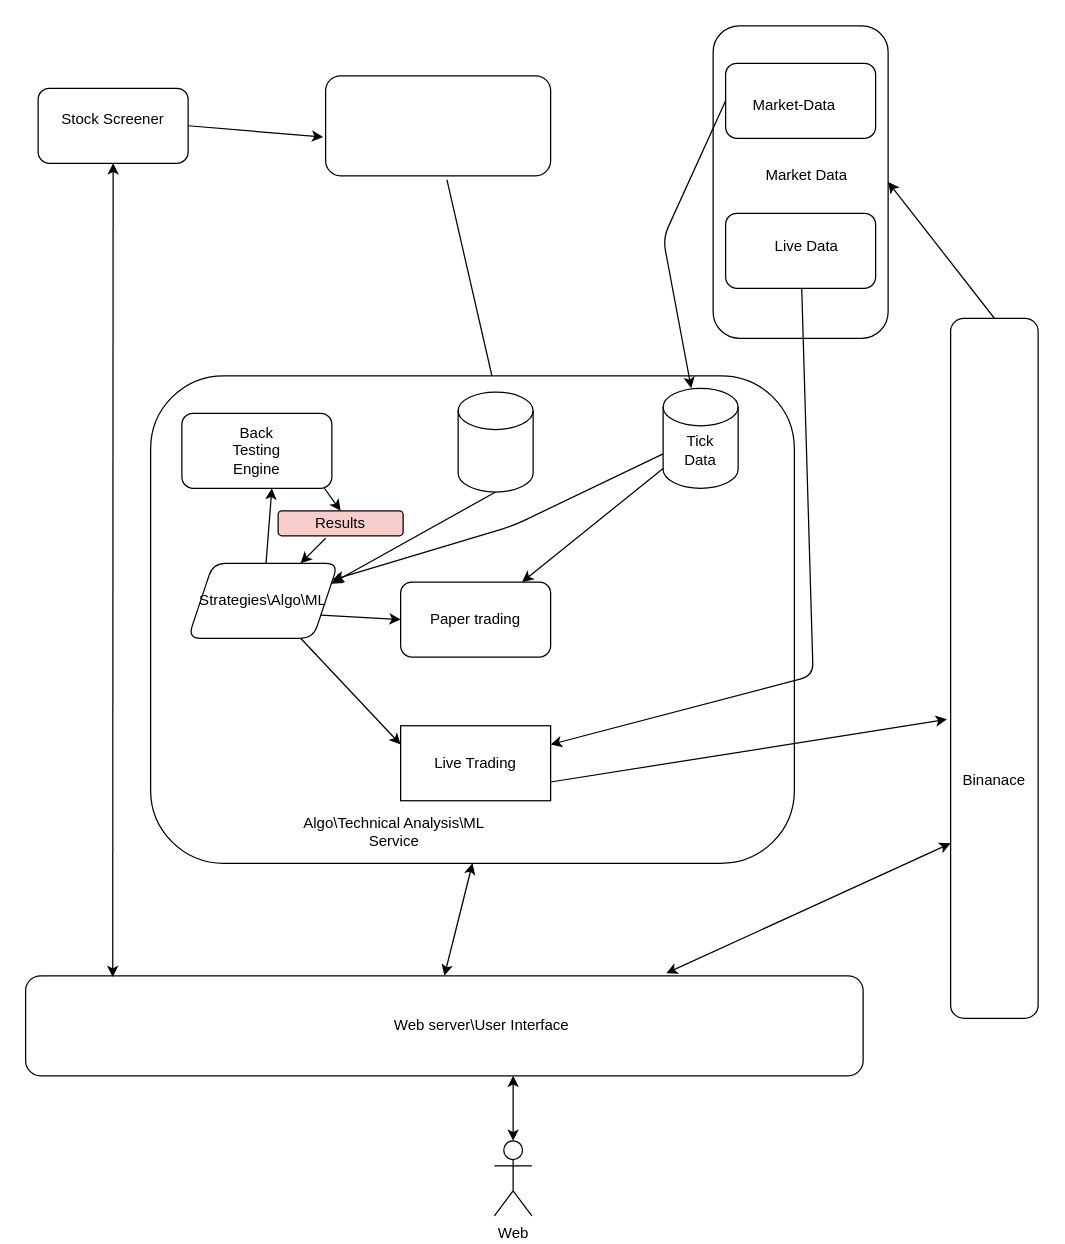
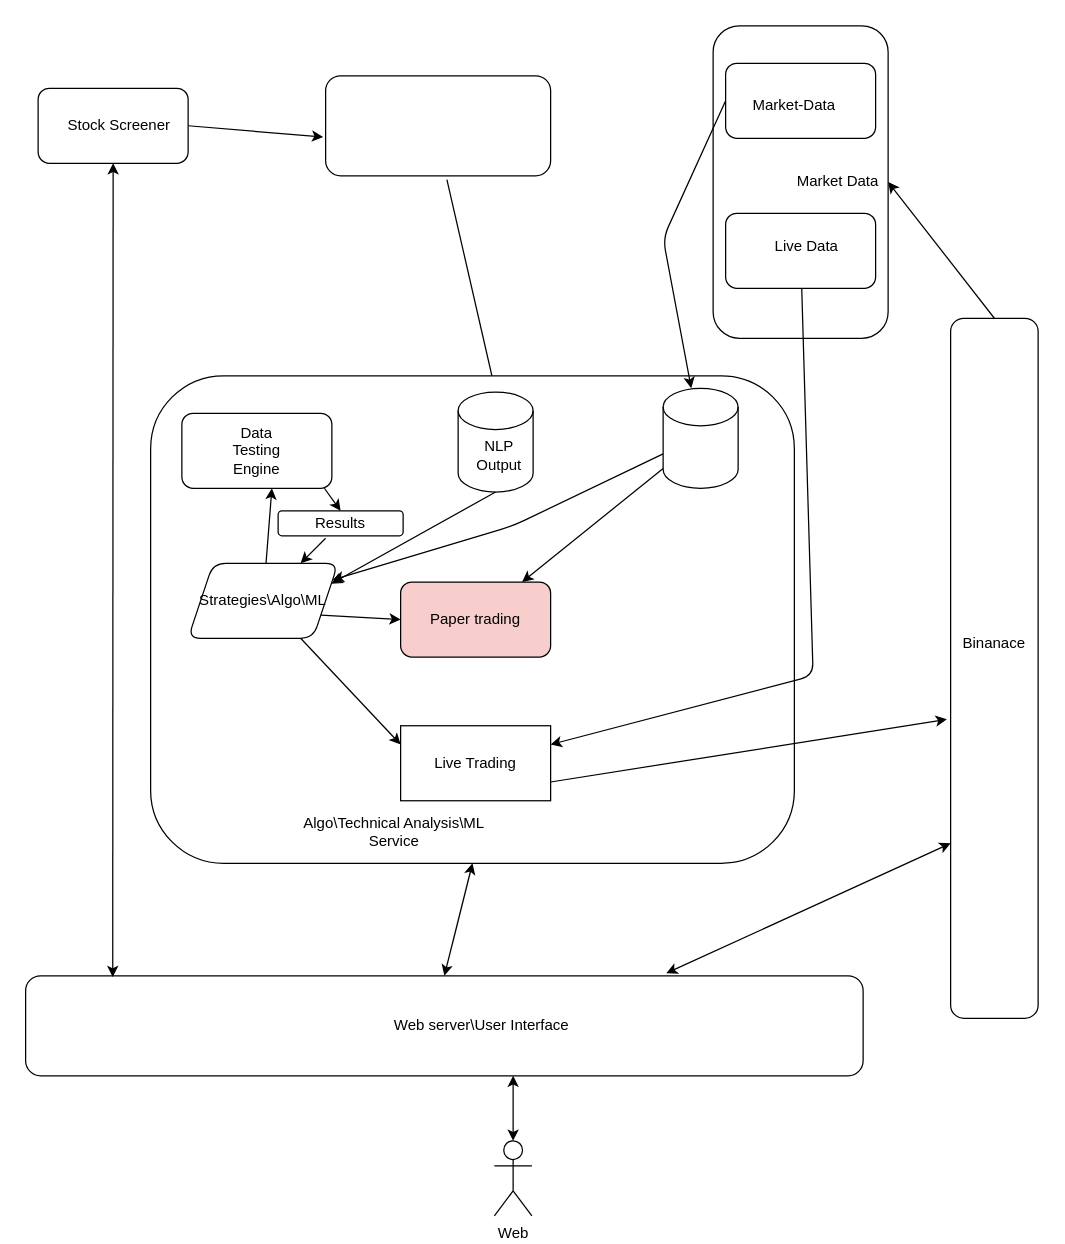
  <mxCell id="0" />
  <mxCell id="1" parent="0" />
  <mxCell id="2" value="" style="endArrow=classic;html=1;exitX=1;exitY=0.5;exitDx=0;exitDy=0;entryX=-0.011;entryY=0.613;entryDx=0;entryDy=0;entryPerimeter=0;labelBackgroundColor=none;fontColor=default;rounded=1;" parent="1" source="13" target="11" edge="1"><mxGeometry width="50" height="50" relative="1" as="geometry"><mxPoint x="150" y="100" as="sourcePoint" /><mxPoint x="250" y="100" as="targetPoint" /></mxGeometry></mxCell>
  <mxCell id="3" value="" style="group;labelBackgroundColor=none;rounded=1;" parent="1" vertex="1" connectable="0"><mxGeometry x="570" y="20" width="140" height="250" as="geometry" /></mxCell>
  <mxCell id="4" value="" style="rounded=1;whiteSpace=wrap;html=1;labelBackgroundColor=none;" parent="3" vertex="1"><mxGeometry width="140" height="250" as="geometry" /></mxCell>
  <mxCell id="5" value="" style="rounded=1;whiteSpace=wrap;html=1;labelBackgroundColor=none;" parent="3" vertex="1"><mxGeometry x="10" y="30" width="120" height="60" as="geometry" /></mxCell>
  <mxCell id="6" value="" style="rounded=1;whiteSpace=wrap;html=1;labelBackgroundColor=none;" parent="3" vertex="1"><mxGeometry x="10" y="150" width="120" height="60" as="geometry" /></mxCell>
  <mxCell id="7" value="Live Data" style="text;html=1;strokeColor=none;fillColor=none;align=center;verticalAlign=middle;whiteSpace=wrap;rounded=1;labelBackgroundColor=none;" parent="3" vertex="1"><mxGeometry x="40" y="167" width="70" height="20" as="geometry" /></mxCell>
  <mxCell id="8" value="Market-Data" style="text;html=1;strokeColor=none;fillColor=none;align=center;verticalAlign=middle;whiteSpace=wrap;rounded=1;labelBackgroundColor=none;" parent="3" vertex="1"><mxGeometry x="20" y="54" width="90" height="20" as="geometry" /></mxCell>
- <mxCell id="9" value="Market Data" style="text;html=1;strokeColor=none;fillColor=none;align=center;verticalAlign=middle;whiteSpace=wrap;rounded=1;labelBackgroundColor=none;" parent="3" vertex="1"><mxGeometry x="40" y="110" width="70" height="20" as="geometry" /></mxCell>
+ <mxCell id="9" value="Market Data" style="text;html=1;strokeColor=none;fillColor=none;align=center;verticalAlign=middle;whiteSpace=wrap;rounded=1;labelBackgroundColor=none;" parent="3" vertex="1"><mxGeometry x="65" y="115" width="70" height="20" as="geometry" /></mxCell>
  <mxCell id="10" value="" style="group;labelBackgroundColor=none;rounded=1;" parent="1" vertex="1" connectable="0"><mxGeometry x="260" y="70" width="180" height="80" as="geometry" /></mxCell>
  <mxCell id="11" value="" style="rounded=1;whiteSpace=wrap;html=1;labelBackgroundColor=none;" parent="10" vertex="1"><mxGeometry y="-10" width="180" height="80" as="geometry" /></mxCell>
  <mxCell id="12" value="" style="group;labelBackgroundColor=none;rounded=1;" parent="1" vertex="1" connectable="0"><mxGeometry x="30" y="70" width="120" height="60" as="geometry" /></mxCell>
  <mxCell id="13" value="" style="rounded=1;whiteSpace=wrap;html=1;labelBackgroundColor=none;" parent="12" vertex="1"><mxGeometry width="120" height="60" as="geometry" /></mxCell>
- <mxCell id="14" value="Stock Screener" style="text;html=1;strokeColor=none;fillColor=none;align=center;verticalAlign=middle;whiteSpace=wrap;rounded=1;labelBackgroundColor=none;" parent="12" vertex="1"><mxGeometry x="15" y="15" width="90" height="20" as="geometry" /></mxCell>
+ <mxCell id="14" value="Stock Screener" style="text;html=1;strokeColor=none;fillColor=none;align=center;verticalAlign=middle;whiteSpace=wrap;rounded=1;labelBackgroundColor=none;" parent="12" vertex="1"><mxGeometry x="20" y="20" width="90" height="20" as="geometry" /></mxCell>
  <mxCell id="15" value="" style="endArrow=classic;html=1;exitX=0.539;exitY=1.038;exitDx=0;exitDy=0;entryX=0.5;entryY=0;entryDx=0;entryDy=0;exitPerimeter=0;labelBackgroundColor=none;fontColor=default;rounded=1;entryPerimeter=0;" parent="1" source="11" target="49" edge="1"><mxGeometry width="50" height="50" relative="1" as="geometry"><mxPoint x="480" y="550" as="sourcePoint" /><mxPoint x="530" y="500" as="targetPoint" /></mxGeometry></mxCell>
  <mxCell id="16" value="" style="rounded=1;whiteSpace=wrap;html=1;labelBackgroundColor=none;" parent="1" vertex="1"><mxGeometry x="120" y="300" width="515" height="390" as="geometry" /></mxCell>
  <mxCell id="17" value="" style="group;labelBackgroundColor=none;rounded=1;" parent="1" vertex="1" connectable="0"><mxGeometry x="760" y="254" width="70" height="560" as="geometry" /></mxCell>
  <mxCell id="18" value="" style="rounded=1;whiteSpace=wrap;html=1;labelBackgroundColor=none;" parent="17" vertex="1"><mxGeometry width="70" height="560" as="geometry" /></mxCell>
- <mxCell id="19" value="Binanace" style="text;html=1;strokeColor=none;fillColor=none;align=center;verticalAlign=middle;whiteSpace=wrap;rounded=1;labelBackgroundColor=none;" parent="17" vertex="1"><mxGeometry x="15" y="310" width="40" height="120" as="geometry" /></mxCell>
+ <mxCell id="19" value="Binanace" style="text;html=1;strokeColor=none;fillColor=none;align=center;verticalAlign=middle;whiteSpace=wrap;rounded=1;labelBackgroundColor=none;" parent="17" vertex="1"><mxGeometry x="15" y="200" width="40" height="120" as="geometry" /></mxCell>
  <mxCell id="20" value="" style="shape=cylinder3;whiteSpace=wrap;html=1;boundedLbl=1;backgroundOutline=1;size=15;labelBackgroundColor=none;rounded=1;" parent="1" vertex="1"><mxGeometry x="530" y="310" width="60" height="80" as="geometry" /></mxCell>
- <mxCell id="21" value="Tick Data" style="text;html=1;strokeColor=none;fillColor=none;align=center;verticalAlign=middle;whiteSpace=wrap;rounded=1;labelBackgroundColor=none;" parent="1" vertex="1"><mxGeometry x="540" y="350" width="40" height="20" as="geometry" /></mxCell>
  <mxCell id="22" value="Algo\Technical Analysis\ML Service" style="text;html=1;strokeColor=none;fillColor=none;align=center;verticalAlign=middle;whiteSpace=wrap;rounded=1;labelBackgroundColor=none;" parent="1" vertex="1"><mxGeometry x="235" y="650" width="160" height="30" as="geometry" /></mxCell>
  <mxCell id="23" value="" style="endArrow=classic;html=1;entryX=1;entryY=0.5;entryDx=0;entryDy=0;exitX=0.5;exitY=0;exitDx=0;exitDy=0;labelBackgroundColor=none;fontColor=default;rounded=1;" parent="1" source="18" target="4" edge="1"><mxGeometry width="50" height="50" relative="1" as="geometry"><mxPoint x="480" y="550" as="sourcePoint" /><mxPoint x="530" y="500" as="targetPoint" /></mxGeometry></mxCell>
  <mxCell id="24" value="" style="endArrow=classic;html=1;exitX=0;exitY=0.5;exitDx=0;exitDy=0;labelBackgroundColor=none;fontColor=default;rounded=1;" parent="1" source="5" target="20" edge="1"><mxGeometry width="50" height="50" relative="1" as="geometry"><mxPoint x="480" y="570" as="sourcePoint" /><mxPoint x="530" y="520" as="targetPoint" /><Array as="points"><mxPoint x="530" y="190" /></Array></mxGeometry></mxCell>
  <mxCell id="25" value="" style="group;labelBackgroundColor=none;rounded=1;" parent="1" vertex="1" connectable="0"><mxGeometry x="235" y="490" width="120" height="60" as="geometry" /></mxCell>
  <mxCell id="26" value="" style="group;labelBackgroundColor=none;rounded=1;" parent="25" vertex="1" connectable="0"><mxGeometry x="-90" y="-160" width="120" height="60" as="geometry" /></mxCell>
  <mxCell id="27" value="" style="rounded=1;whiteSpace=wrap;html=1;labelBackgroundColor=none;" parent="26" vertex="1"><mxGeometry width="120" height="60" as="geometry" /></mxCell>
- <mxCell id="28" value="Back Testing Engine" style="text;html=1;strokeColor=none;fillColor=none;align=center;verticalAlign=middle;whiteSpace=wrap;rounded=1;labelBackgroundColor=none;" parent="26" vertex="1"><mxGeometry x="40" y="20" width="40" height="20" as="geometry" /></mxCell>
+ <mxCell id="28" value="Data Testing Engine" style="text;html=1;strokeColor=none;fillColor=none;align=center;verticalAlign=middle;whiteSpace=wrap;rounded=1;labelBackgroundColor=none;" parent="26" vertex="1"><mxGeometry x="40" y="20" width="40" height="20" as="geometry" /></mxCell>
  <mxCell id="29" value="" style="rounded=1;whiteSpace=wrap;html=1;labelBackgroundColor=none;" parent="1" vertex="1"><mxGeometry x="20" y="780" width="670" height="80" as="geometry" /></mxCell>
  <mxCell id="30" value="Web server\User Interface" style="text;html=1;strokeColor=none;fillColor=none;align=center;verticalAlign=middle;whiteSpace=wrap;rounded=1;labelBackgroundColor=none;" parent="1" vertex="1"><mxGeometry x="280" y="810" width="210" height="20" as="geometry" /></mxCell>
  <mxCell id="31" value="Web" style="shape=umlActor;verticalLabelPosition=bottom;verticalAlign=top;html=1;outlineConnect=0;labelBackgroundColor=none;rounded=1;" parent="1" vertex="1"><mxGeometry x="395" y="912" width="30" height="60" as="geometry" /></mxCell>
  <mxCell id="32" value="" style="endArrow=classic;startArrow=classic;html=1;exitX=0.5;exitY=0;exitDx=0;exitDy=0;exitPerimeter=0;labelBackgroundColor=none;fontColor=default;rounded=1;" parent="1" source="31" edge="1"><mxGeometry width="50" height="50" relative="1" as="geometry"><mxPoint x="360" y="910" as="sourcePoint" /><mxPoint x="410" y="860" as="targetPoint" /></mxGeometry></mxCell>
  <mxCell id="33" value="" style="endArrow=classic;startArrow=classic;html=1;entryX=0.5;entryY=1;entryDx=0;entryDy=0;labelBackgroundColor=none;fontColor=default;rounded=1;exitX=0.5;exitY=0;exitDx=0;exitDy=0;" parent="1" source="29" target="16" edge="1"><mxGeometry width="50" height="50" relative="1" as="geometry"><mxPoint x="378" y="770" as="sourcePoint" /><mxPoint x="370" y="700" as="targetPoint" /></mxGeometry></mxCell>
  <mxCell id="34" value="" style="endArrow=classic;startArrow=classic;html=1;exitX=0.765;exitY=-0.025;exitDx=0;exitDy=0;entryX=0;entryY=0.75;entryDx=0;entryDy=0;exitPerimeter=0;labelBackgroundColor=none;fontColor=default;rounded=1;" parent="1" source="29" target="18" edge="1"><mxGeometry width="50" height="50" relative="1" as="geometry"><mxPoint x="425" y="790" as="sourcePoint" /><mxPoint x="445" y="700" as="targetPoint" /></mxGeometry></mxCell>
  <mxCell id="35" value="" style="endArrow=classic;startArrow=classic;html=1;entryX=0.5;entryY=1;entryDx=0;entryDy=0;exitX=0.104;exitY=0.013;exitDx=0;exitDy=0;exitPerimeter=0;labelBackgroundColor=none;fontColor=default;rounded=1;" parent="1" source="29" target="13" edge="1"><mxGeometry width="50" height="50" relative="1" as="geometry"><mxPoint x="480" y="620" as="sourcePoint" /><mxPoint x="530" y="570" as="targetPoint" /></mxGeometry></mxCell>
  <mxCell id="36" value="Strategies\Algo\ML" style="shape=parallelogram;perimeter=parallelogramPerimeter;whiteSpace=wrap;html=1;fixedSize=1;labelBackgroundColor=none;rounded=1;" parent="1" vertex="1"><mxGeometry x="150" y="450" width="120" height="60" as="geometry" /></mxCell>
  <mxCell id="37" value="" style="endArrow=classic;html=1;entryX=0.6;entryY=1;entryDx=0;entryDy=0;entryPerimeter=0;labelBackgroundColor=none;fontColor=default;rounded=1;" parent="1" source="36" target="27" edge="1"><mxGeometry width="50" height="50" relative="1" as="geometry"><mxPoint x="480" y="600" as="sourcePoint" /><mxPoint x="520" y="580" as="targetPoint" /><Array as="points" /></mxGeometry></mxCell>
- <mxCell id="38" value="Paper trading" style="rounded=1;whiteSpace=wrap;html=1;labelBackgroundColor=none;" parent="1" vertex="1"><mxGeometry x="320" y="465" width="120" height="60" as="geometry" /></mxCell>
- <mxCell id="39" value="Results" style="rounded=1;whiteSpace=wrap;html=1;labelBackgroundColor=none;fillColor=#f8cecc;" parent="1" vertex="1"><mxGeometry x="222" y="408" width="100" height="20" as="geometry" /></mxCell>
+ <mxCell id="38" value="Paper trading" style="rounded=1;whiteSpace=wrap;html=1;labelBackgroundColor=none;fillColor=#f8cecc;" parent="1" vertex="1"><mxGeometry x="320" y="465" width="120" height="60" as="geometry" /></mxCell>
+ <mxCell id="39" value="Results" style="rounded=1;whiteSpace=wrap;html=1;labelBackgroundColor=none;" parent="1" vertex="1"><mxGeometry x="222" y="408" width="100" height="20" as="geometry" /></mxCell>
  <mxCell id="40" value="Live Trading" style="whiteSpace=wrap;html=1;labelBackgroundColor=none;rounded=0;" parent="1" vertex="1"><mxGeometry x="320" y="580" width="120" height="60" as="geometry" /></mxCell>
  <mxCell id="41" value="" style="endArrow=classic;html=1;exitX=0.95;exitY=1;exitDx=0;exitDy=0;exitPerimeter=0;entryX=0.5;entryY=0;entryDx=0;entryDy=0;labelBackgroundColor=none;fontColor=default;rounded=1;" parent="1" source="27" target="39" edge="1"><mxGeometry width="50" height="50" relative="1" as="geometry"><mxPoint x="480" y="600" as="sourcePoint" /><mxPoint x="530" y="550" as="targetPoint" /></mxGeometry></mxCell>
  <mxCell id="42" value="" style="endArrow=classic;html=1;exitX=1;exitY=0.75;exitDx=0;exitDy=0;entryX=0;entryY=0.5;entryDx=0;entryDy=0;labelBackgroundColor=none;fontColor=default;rounded=1;" parent="1" source="36" target="38" edge="1"><mxGeometry width="50" height="50" relative="1" as="geometry"><mxPoint x="385" y="420" as="sourcePoint" /><mxPoint x="290" y="500" as="targetPoint" /></mxGeometry></mxCell>
  <mxCell id="43" value="" style="endArrow=classic;html=1;exitX=0.75;exitY=1;exitDx=0;exitDy=0;entryX=0;entryY=0.25;entryDx=0;entryDy=0;labelBackgroundColor=none;fontColor=default;rounded=1;" parent="1" source="36" target="40" edge="1"><mxGeometry width="50" height="50" relative="1" as="geometry"><mxPoint x="266.154" y="501.538" as="sourcePoint" /><mxPoint x="300" y="510" as="targetPoint" /></mxGeometry></mxCell>
  <mxCell id="44" value="" style="endArrow=classic;html=1;labelBackgroundColor=none;fontColor=default;rounded=1;" parent="1" target="36" edge="1"><mxGeometry width="50" height="50" relative="1" as="geometry"><mxPoint x="260" y="430" as="sourcePoint" /><mxPoint x="354" y="550" as="targetPoint" /><Array as="points" /></mxGeometry></mxCell>
  <mxCell id="45" value="" style="endArrow=classic;html=1;labelBackgroundColor=none;fontColor=default;rounded=1;" parent="1" source="20" target="38" edge="1"><mxGeometry width="50" height="50" relative="1" as="geometry"><mxPoint x="480" y="600" as="sourcePoint" /><mxPoint x="530" y="550" as="targetPoint" /></mxGeometry></mxCell>
  <mxCell id="46" value="" style="endArrow=classic;html=1;entryX=1;entryY=0.25;entryDx=0;entryDy=0;labelBackgroundColor=none;fontColor=default;rounded=1;" parent="1" source="6" target="40" edge="1"><mxGeometry width="50" height="50" relative="1" as="geometry"><mxPoint x="420" y="475" as="sourcePoint" /><mxPoint x="570" y="400" as="targetPoint" /><Array as="points"><mxPoint x="650" y="540" /></Array></mxGeometry></mxCell>
  <mxCell id="47" value="" style="endArrow=classic;html=1;exitX=1;exitY=0.75;exitDx=0;exitDy=0;entryX=-0.043;entryY=0.573;entryDx=0;entryDy=0;entryPerimeter=0;labelBackgroundColor=none;fontColor=default;rounded=1;" parent="1" source="40" target="18" edge="1"><mxGeometry width="50" height="50" relative="1" as="geometry"><mxPoint x="480" y="600" as="sourcePoint" /><mxPoint x="530" y="550" as="targetPoint" /></mxGeometry></mxCell>
  <mxCell id="48" value="" style="endArrow=classic;html=1;labelBackgroundColor=none;fontColor=default;rounded=1;exitX=0;exitY=0;exitDx=0;exitDy=52.5;exitPerimeter=0;" parent="1" source="20" target="36" edge="1"><mxGeometry width="50" height="50" relative="1" as="geometry"><mxPoint x="540" y="384.167" as="sourcePoint" /><mxPoint x="427.241" y="475" as="targetPoint" /><Array as="points"><mxPoint x="410" y="420" /></Array></mxGeometry></mxCell>
  <mxCell id="49" value="" style="shape=cylinder3;whiteSpace=wrap;html=1;boundedLbl=1;backgroundOutline=1;size=15;labelBackgroundColor=none;rounded=1;" parent="1" vertex="1"><mxGeometry x="366" y="313" width="60" height="80" as="geometry" /></mxCell>
+ <mxCell id="50" value="NLP Output" style="text;html=1;strokeColor=none;fillColor=none;align=center;verticalAlign=middle;whiteSpace=wrap;rounded=1;labelBackgroundColor=none;" parent="1" vertex="1"><mxGeometry x="379" y="354" width="40" height="20" as="geometry" /></mxCell>
  <mxCell id="51" value="" style="endArrow=classic;html=1;exitX=0.5;exitY=1;exitDx=0;exitDy=0;entryX=1;entryY=0.25;entryDx=0;entryDy=0;exitPerimeter=0;labelBackgroundColor=none;fontColor=default;rounded=1;" parent="1" source="49" target="36" edge="1"><mxGeometry width="50" height="50" relative="1" as="geometry"><mxPoint x="367.02" y="143.04" as="sourcePoint" /><mxPoint x="406" y="323" as="targetPoint" /></mxGeometry></mxCell>
